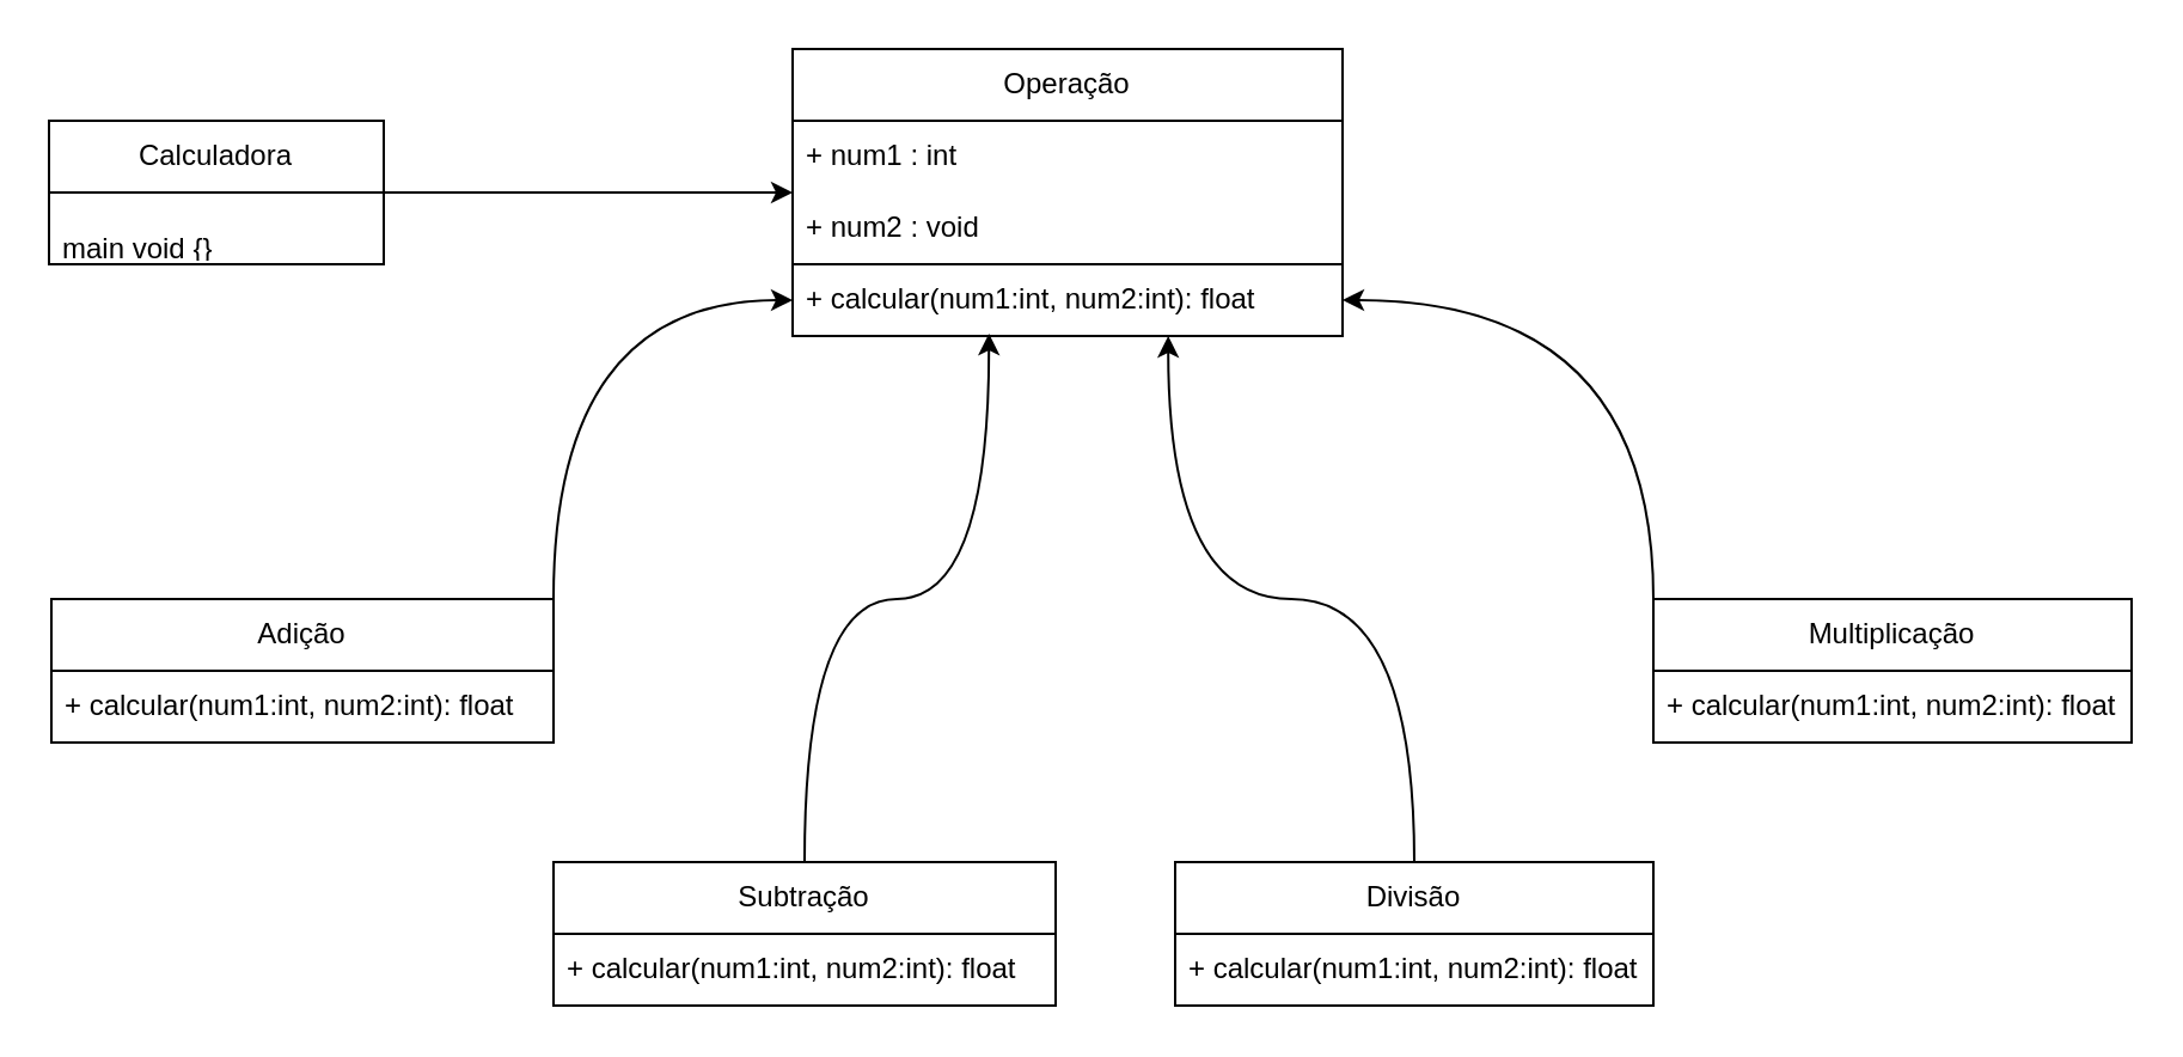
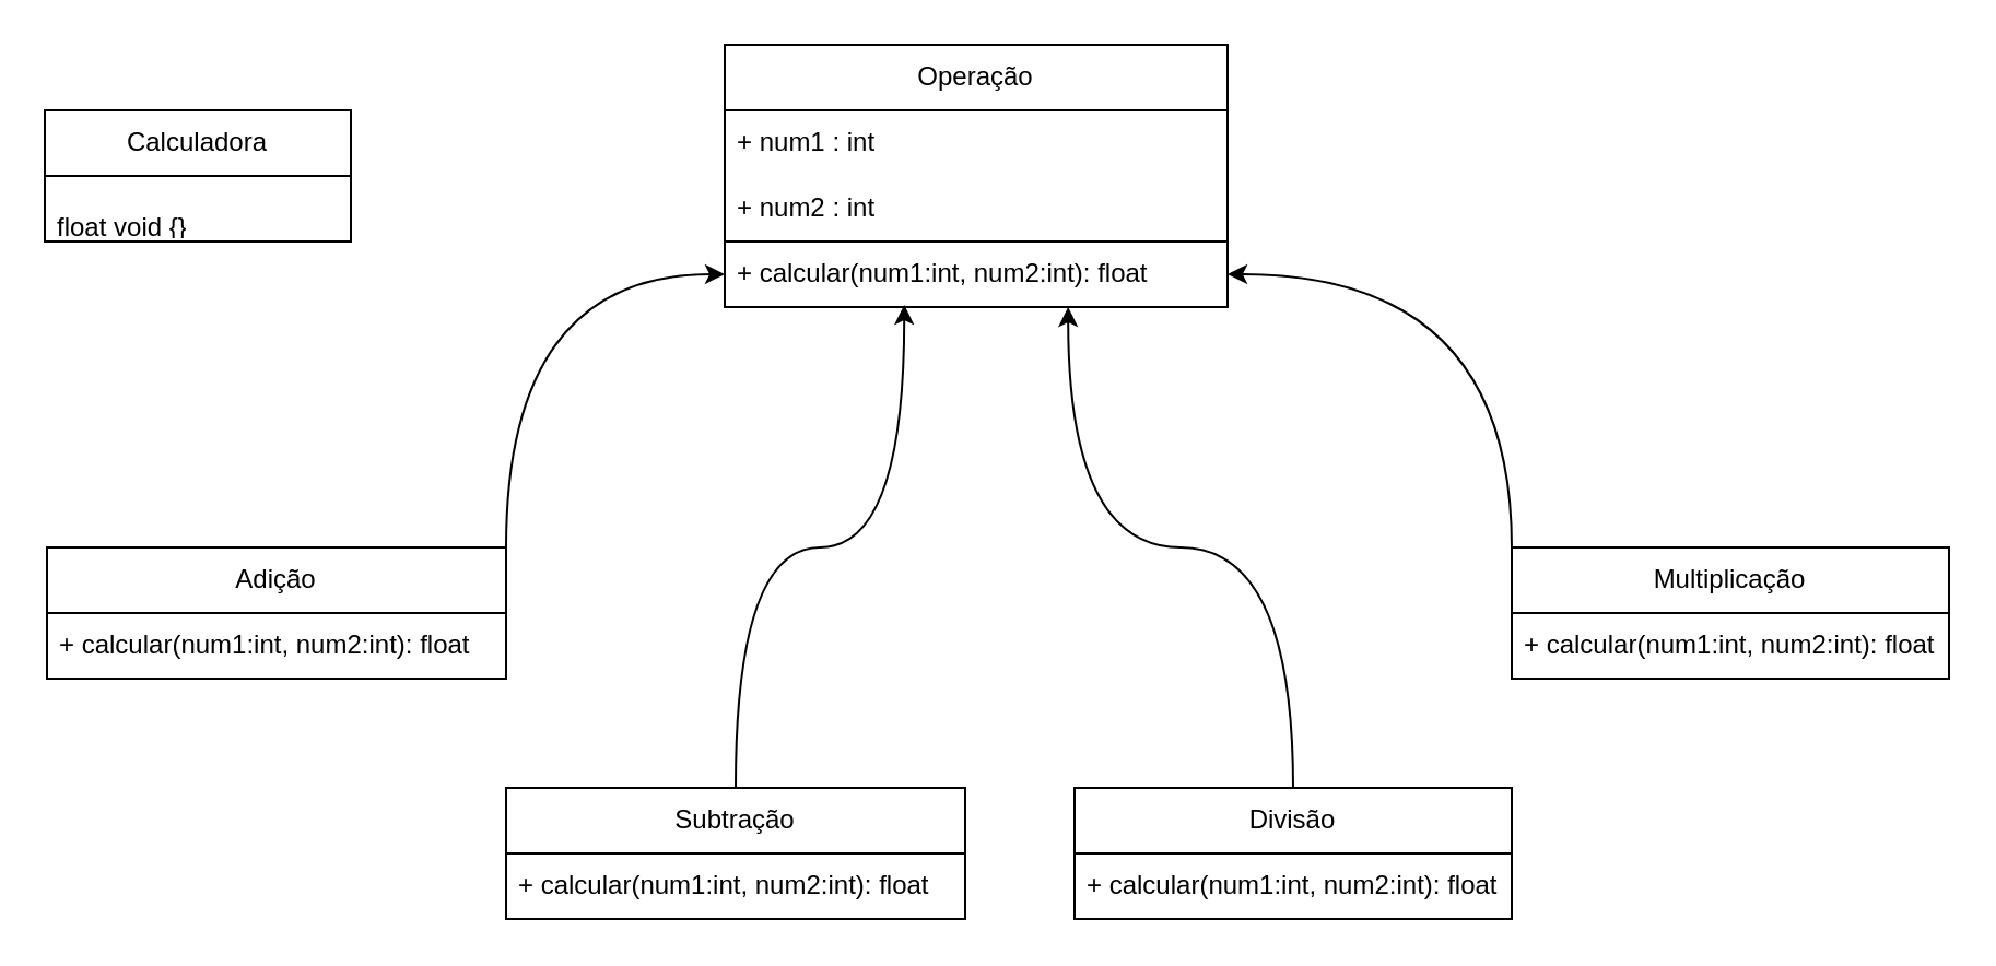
  <mxCell id="0" />
  <mxCell id="1" parent="0" />
- <mxCell id="2" style="edgeStyle=orthogonalEdgeStyle;rounded=0;orthogonalLoop=1;jettySize=auto;html=1;exitX=1;exitY=0.5;exitDx=0;exitDy=0;" parent="1" source="3" target="5" edge="1"><mxGeometry relative="1" as="geometry"><mxPoint x="231" y="80" as="targetPoint" /></mxGeometry></mxCell>
  <mxCell id="3" value="Calculadora" style="swimlane;fontStyle=0;childLayout=stackLayout;horizontal=1;startSize=30;horizontalStack=0;resizeParent=1;resizeParentMax=0;resizeLast=0;collapsible=1;marginBottom=0;whiteSpace=wrap;html=1;" parent="1" vertex="1"><mxGeometry x="20" y="50" width="140" height="60" as="geometry" /></mxCell>
- <mxCell id="4" value="&lt;br&gt;main void {}" style="text;strokeColor=none;fillColor=none;align=left;verticalAlign=middle;spacingLeft=4;spacingRight=4;overflow=hidden;points=[[0,0.5],[1,0.5]];portConstraint=eastwest;rotatable=0;whiteSpace=wrap;html=1;" parent="3" vertex="1"><mxGeometry y="30" width="140" height="30" as="geometry" /></mxCell>
+ <mxCell id="4" value="&lt;br&gt;float void {}" style="text;strokeColor=none;fillColor=none;align=left;verticalAlign=middle;spacingLeft=4;spacingRight=4;overflow=hidden;points=[[0,0.5],[1,0.5]];portConstraint=eastwest;rotatable=0;whiteSpace=wrap;html=1;" parent="3" vertex="1"><mxGeometry y="30" width="140" height="30" as="geometry" /></mxCell>
  <mxCell id="5" value="Operação" style="swimlane;fontStyle=0;childLayout=stackLayout;horizontal=1;startSize=30;horizontalStack=0;resizeParent=1;resizeParentMax=0;resizeLast=0;collapsible=1;marginBottom=0;whiteSpace=wrap;html=1;" parent="1" vertex="1"><mxGeometry x="331" y="20" width="230" height="120" as="geometry" /></mxCell>
  <mxCell id="6" value="+ num1 : int&lt;br&gt;" style="text;strokeColor=none;fillColor=none;align=left;verticalAlign=middle;spacingLeft=4;spacingRight=4;overflow=hidden;points=[[0,0.5],[1,0.5]];portConstraint=eastwest;rotatable=0;whiteSpace=wrap;html=1;" parent="5" vertex="1"><mxGeometry y="30" width="230" height="30" as="geometry" /></mxCell>
- <mxCell id="7" value="+ num2 : void" style="text;strokeColor=none;fillColor=none;align=left;verticalAlign=middle;spacingLeft=4;spacingRight=4;overflow=hidden;points=[[0,0.5],[1,0.5]];portConstraint=eastwest;rotatable=0;whiteSpace=wrap;html=1;" parent="5" vertex="1"><mxGeometry y="60" width="230" height="30" as="geometry" /></mxCell>
+ <mxCell id="7" value="+ num2 : int" style="text;strokeColor=none;fillColor=none;align=left;verticalAlign=middle;spacingLeft=4;spacingRight=4;overflow=hidden;points=[[0,0.5],[1,0.5]];portConstraint=eastwest;rotatable=0;whiteSpace=wrap;html=1;" parent="5" vertex="1"><mxGeometry y="60" width="230" height="30" as="geometry" /></mxCell>
  <mxCell id="8" value="+ calcular(num1:int, num2:int): float" style="text;strokeColor=default;fillColor=none;align=left;verticalAlign=middle;spacingLeft=4;spacingRight=4;overflow=hidden;points=[[0,0.5],[1,0.5]];portConstraint=eastwest;rotatable=0;whiteSpace=wrap;html=1;" parent="5" vertex="1"><mxGeometry y="90" width="230" height="30" as="geometry" /></mxCell>
  <mxCell id="9" style="edgeStyle=orthogonalEdgeStyle;rounded=0;orthogonalLoop=1;jettySize=auto;html=1;exitX=1;exitY=0;exitDx=0;exitDy=0;entryX=0;entryY=0.5;entryDx=0;entryDy=0;curved=1;" parent="1" source="10" target="8" edge="1"><mxGeometry relative="1" as="geometry" /></mxCell>
  <mxCell id="10" value="Adição" style="swimlane;fontStyle=0;childLayout=stackLayout;horizontal=1;startSize=30;horizontalStack=0;resizeParent=1;resizeParentMax=0;resizeLast=0;collapsible=1;marginBottom=0;whiteSpace=wrap;html=1;" parent="1" vertex="1"><mxGeometry x="21" y="250" width="210" height="60" as="geometry" /></mxCell>
  <mxCell id="11" value="+ calcular(num1:int, num2:int): float" style="text;strokeColor=none;fillColor=none;align=left;verticalAlign=middle;spacingLeft=4;spacingRight=4;overflow=hidden;points=[[0,0.5],[1,0.5]];portConstraint=eastwest;rotatable=0;whiteSpace=wrap;html=1;" parent="10" vertex="1"><mxGeometry y="30" width="210" height="30" as="geometry" /></mxCell>
  <mxCell id="12" style="edgeStyle=orthogonalEdgeStyle;rounded=0;orthogonalLoop=1;jettySize=auto;html=1;exitX=0.5;exitY=0;exitDx=0;exitDy=0;entryX=0.357;entryY=0.967;entryDx=0;entryDy=0;entryPerimeter=0;curved=1;" parent="1" source="13" target="8" edge="1"><mxGeometry relative="1" as="geometry" /></mxCell>
  <mxCell id="13" value="Subtração" style="swimlane;fontStyle=0;childLayout=stackLayout;horizontal=1;startSize=30;horizontalStack=0;resizeParent=1;resizeParentMax=0;resizeLast=0;collapsible=1;marginBottom=0;whiteSpace=wrap;html=1;" parent="1" vertex="1"><mxGeometry x="231" y="360" width="210" height="60" as="geometry" /></mxCell>
  <mxCell id="14" value="+ calcular(num1:int, num2:int): float" style="text;strokeColor=none;fillColor=none;align=left;verticalAlign=middle;spacingLeft=4;spacingRight=4;overflow=hidden;points=[[0,0.5],[1,0.5]];portConstraint=eastwest;rotatable=0;whiteSpace=wrap;html=1;" parent="13" vertex="1"><mxGeometry y="30" width="210" height="30" as="geometry" /></mxCell>
  <mxCell id="15" style="edgeStyle=orthogonalEdgeStyle;rounded=0;orthogonalLoop=1;jettySize=auto;html=1;exitX=0.5;exitY=0;exitDx=0;exitDy=0;entryX=0.683;entryY=1;entryDx=0;entryDy=0;entryPerimeter=0;curved=1;" parent="1" source="16" target="8" edge="1"><mxGeometry relative="1" as="geometry" /></mxCell>
  <mxCell id="16" value="Divisão" style="swimlane;fontStyle=0;childLayout=stackLayout;horizontal=1;startSize=30;horizontalStack=0;resizeParent=1;resizeParentMax=0;resizeLast=0;collapsible=1;marginBottom=0;whiteSpace=wrap;html=1;" parent="1" vertex="1"><mxGeometry x="491" y="360" width="200" height="60" as="geometry" /></mxCell>
  <mxCell id="17" value="+ calcular(num1:int, num2:int): float" style="text;strokeColor=none;fillColor=none;align=left;verticalAlign=middle;spacingLeft=4;spacingRight=4;overflow=hidden;points=[[0,0.5],[1,0.5]];portConstraint=eastwest;rotatable=0;whiteSpace=wrap;html=1;" parent="16" vertex="1"><mxGeometry y="30" width="200" height="30" as="geometry" /></mxCell>
  <mxCell id="18" style="edgeStyle=orthogonalEdgeStyle;rounded=0;orthogonalLoop=1;jettySize=auto;html=1;exitX=0;exitY=0;exitDx=0;exitDy=0;entryX=1;entryY=0.5;entryDx=0;entryDy=0;curved=1;" parent="1" source="19" target="8" edge="1"><mxGeometry relative="1" as="geometry" /></mxCell>
  <mxCell id="19" value="Multiplicação" style="swimlane;fontStyle=0;childLayout=stackLayout;horizontal=1;startSize=30;horizontalStack=0;resizeParent=1;resizeParentMax=0;resizeLast=0;collapsible=1;marginBottom=0;whiteSpace=wrap;html=1;" parent="1" vertex="1"><mxGeometry x="691" y="250" width="200" height="60" as="geometry" /></mxCell>
  <mxCell id="20" value="+ calcular(num1:int, num2:int): float" style="text;strokeColor=none;fillColor=none;align=left;verticalAlign=middle;spacingLeft=4;spacingRight=4;overflow=hidden;points=[[0,0.5],[1,0.5]];portConstraint=eastwest;rotatable=0;whiteSpace=wrap;html=1;" parent="19" vertex="1"><mxGeometry y="30" width="200" height="30" as="geometry" /></mxCell>
